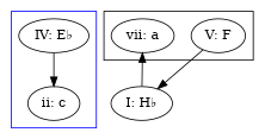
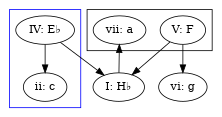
  digraph {
    compound=true
    forcelabels=true
    n1 [label="IV: E♭"]
    n2 [label="ii: c"]
    n3 [label="V: F"]
    n4 [label="vii: a"]
    n5 [label="I: H♭"]
+   n6 [label="vi: g"]
    subgraph cluster_1 {
      color=blue
      n1
      n2
    }
    subgraph cluster_2 {
      n3
      n4
    }
    n1 -> n2
+   n1 -> n5
    n3 -> n5
+   n3 -> n6
    n5 -> n4
  }
